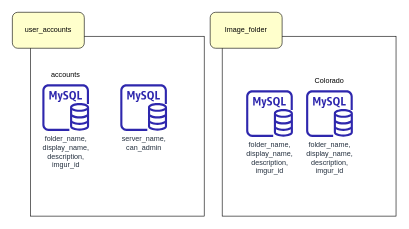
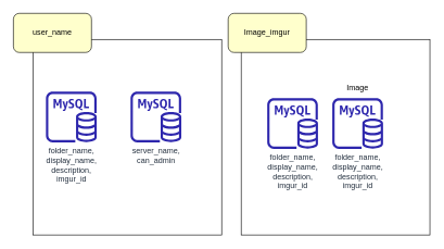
  <mxCell id="0" />
  <mxCell id="1" parent="0" />
  <mxCell id="2" value="" style="rounded=0;whiteSpace=wrap;html=1;fillColor=none;" vertex="1" parent="1"><mxGeometry x="50" y="60" width="290" height="300" as="geometry" /></mxCell>
  <mxCell id="3" value="" style="rounded=0;whiteSpace=wrap;html=1;fillColor=none;" vertex="1" parent="1"><mxGeometry x="370" y="60" width="290" height="300" as="geometry" /></mxCell>
  <mxCell id="4" value="" style="group" vertex="1" connectable="0" parent="1"><mxGeometry x="350" y="20" width="120" height="60" as="geometry" /></mxCell>
  <mxCell id="5" value="" style="rounded=1;whiteSpace=wrap;html=1;fillColor=#FFFFCC;" vertex="1" parent="4"><mxGeometry width="120" height="60" as="geometry" /></mxCell>
- <mxCell id="6" value="Image_folder" style="text;html=1;strokeColor=none;fillColor=none;align=center;verticalAlign=middle;whiteSpace=wrap;rounded=0;" vertex="1" parent="4"><mxGeometry x="10" y="15" width="100" height="30" as="geometry" /></mxCell>
+ <mxCell id="6" value="Image_imgur" style="text;html=1;strokeColor=none;fillColor=none;align=center;verticalAlign=middle;whiteSpace=wrap;rounded=0;" vertex="1" parent="4"><mxGeometry x="10" y="15" width="100" height="30" as="geometry" /></mxCell>
  <mxCell id="7" value="" style="group" vertex="1" connectable="0" parent="1"><mxGeometry x="410" y="120" width="78" height="108" as="geometry" /></mxCell>
  <mxCell id="8" value="folder_name,&lt;br&gt;display_name,&lt;br&gt;description,&lt;br&gt;imgur_id&lt;br&gt;" style="sketch=0;outlineConnect=0;fontColor=#232F3E;gradientColor=none;fillColor=#2E27AD;strokeColor=none;dashed=0;verticalLabelPosition=bottom;verticalAlign=top;align=center;html=1;fontSize=12;fontStyle=0;aspect=fixed;pointerEvents=1;shape=mxgraph.aws4.rds_mysql_instance;" vertex="1" parent="7"><mxGeometry y="30" width="78" height="78" as="geometry" /></mxCell>
  <mxCell id="9" value="" style="group" vertex="1" connectable="0" parent="1"><mxGeometry x="20" y="20" width="120" height="60" as="geometry" /></mxCell>
  <mxCell id="10" value="" style="rounded=1;whiteSpace=wrap;html=1;fillColor=#FFFFCC;" vertex="1" parent="9"><mxGeometry width="120" height="60" as="geometry" /></mxCell>
- <mxCell id="11" value="user_accounts" style="text;html=1;strokeColor=none;fillColor=none;align=center;verticalAlign=middle;whiteSpace=wrap;rounded=0;" vertex="1" parent="9"><mxGeometry x="10" y="15" width="100" height="30" as="geometry" /></mxCell>
+ <mxCell id="11" value="user_name" style="text;html=1;strokeColor=none;fillColor=none;align=center;verticalAlign=middle;whiteSpace=wrap;rounded=0;" vertex="1" parent="9"><mxGeometry x="10" y="15" width="100" height="30" as="geometry" /></mxCell>
  <mxCell id="12" value="" style="group" vertex="1" connectable="0" parent="1"><mxGeometry x="70" y="110" width="78" height="108" as="geometry" /></mxCell>
  <mxCell id="13" value="folder_name,&lt;br&gt;display_name,&lt;br&gt;description,&lt;br&gt;imgur_id&lt;br&gt;" style="sketch=0;outlineConnect=0;fontColor=#232F3E;gradientColor=none;fillColor=#2E27AD;strokeColor=none;dashed=0;verticalLabelPosition=bottom;verticalAlign=top;align=center;html=1;fontSize=12;fontStyle=0;aspect=fixed;pointerEvents=1;shape=mxgraph.aws4.rds_mysql_instance;" vertex="1" parent="12"><mxGeometry y="30" width="78" height="78" as="geometry" /></mxCell>
- <mxCell id="14" value="accounts" style="text;html=1;strokeColor=none;fillColor=none;align=center;verticalAlign=middle;whiteSpace=wrap;rounded=0;" vertex="1" parent="12"><mxGeometry x="9" width="60" height="30" as="geometry" /></mxCell>
  <mxCell id="15" value="" style="group" vertex="1" connectable="0" parent="1"><mxGeometry x="200" y="110" width="78" height="108" as="geometry" /></mxCell>
  <mxCell id="16" value="server_name,&lt;br&gt;can_admin" style="sketch=0;outlineConnect=0;fontColor=#232F3E;gradientColor=none;fillColor=#2E27AD;strokeColor=none;dashed=0;verticalLabelPosition=bottom;verticalAlign=top;align=center;html=1;fontSize=12;fontStyle=0;aspect=fixed;pointerEvents=1;shape=mxgraph.aws4.rds_mysql_instance;" vertex="1" parent="15"><mxGeometry y="30" width="78" height="78" as="geometry" /></mxCell>
  <mxCell id="17" value="" style="group" vertex="1" connectable="0" parent="1"><mxGeometry x="510" y="120" width="78" height="108" as="geometry" /></mxCell>
  <mxCell id="18" value="folder_name,&lt;br&gt;display_name,&lt;br&gt;description,&lt;br&gt;imgur_id&lt;br&gt;" style="sketch=0;outlineConnect=0;fontColor=#232F3E;gradientColor=none;fillColor=#2E27AD;strokeColor=none;dashed=0;verticalLabelPosition=bottom;verticalAlign=top;align=center;html=1;fontSize=12;fontStyle=0;aspect=fixed;pointerEvents=1;shape=mxgraph.aws4.rds_mysql_instance;" vertex="1" parent="17"><mxGeometry y="30" width="78" height="78" as="geometry" /></mxCell>
- <mxCell id="19" value="Colorado" style="text;html=1;strokeColor=none;fillColor=none;align=center;verticalAlign=middle;whiteSpace=wrap;rounded=0;" vertex="1" parent="17"><mxGeometry x="9" width="60" height="30" as="geometry" /></mxCell>
+ <mxCell id="19" value="Image" style="text;html=1;strokeColor=none;fillColor=none;align=center;verticalAlign=middle;whiteSpace=wrap;rounded=0;" vertex="1" parent="17"><mxGeometry x="9" width="60" height="30" as="geometry" /></mxCell>
